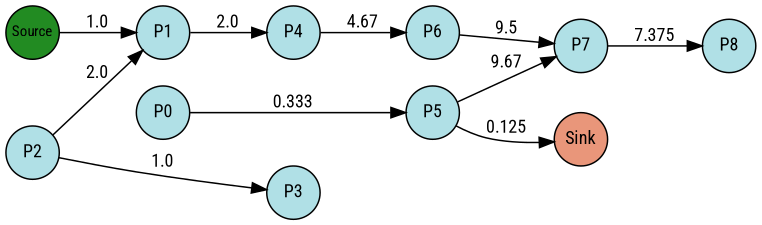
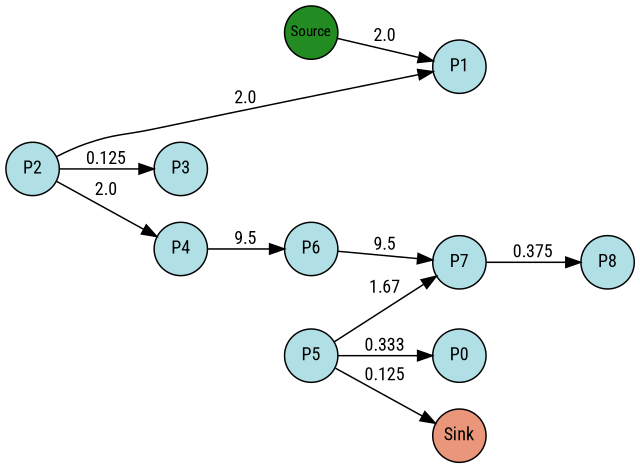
  digraph {
    fontname="Roboto Condensed"
    rankdir=LR
    splines=true
    node [fillcolor=powderblue fixedsize=true fontcolor=black fontname="Roboto Condensed" fontsize=12 margin=0 shape=circle style=filled]
    edge [fontcolor=black fontname="Roboto Condensed" fontsize=12 margin=0]
    n1 [fillcolor=forestgreen fontsize=10 label=Source width=0.5]
    n2 [label=P0 width=0.5]
    n3 [label=P1 width=0.5]
    n4 [label=P2 width=0.5]
    n5 [label=P3 width=0.5]
    n6 [label=P4 width=0.5]
    n7 [label=P5 width=0.5]
    n8 [label=P6 width=0.5]
    n9 [label=P7 width=0.5]
    n10 [label=P8 width=0.5]
    n11 [fillcolor=darksalmon label=Sink width=0.5]
    subgraph sub_1 {
      rank=same
      n1
    }
    subgraph sub_2 {
      rank=same
      n2
      n3
    }
    subgraph sub_3 {
      rank=same
      n4
    }
    subgraph sub_4 {
      rank=same
      n5
      n6
    }
    subgraph sub_5 {
      rank=same
      n7
      n8
    }
    subgraph sub_6 {
      rank=same
      n9
    }
    subgraph sub_7 {
      rank=same
      n10
    }
    subgraph sub_8 {
      rank=same
      n11
    }
-   n1 -> n3 [label=1.0]
-   n2 -> n7 [label=0.333]
+   n1 -> n3 [label=2.0]
+   n7 -> n2 [label=0.333]
    n4 -> n3 [label=2.0]
-   n4 -> n5 [label=1.0]
-   n3 -> n6 [label=2.0]
-   n6 -> n8 [label=4.67]
-   n7 -> n9 [label=9.67]
+   n4 -> n5 [label=0.125]
+   n4 -> n6 [label=2.0]
+   n6 -> n8 [label=9.5]
+   n7 -> n9 [label=1.67]
    n7 -> n11 [label=0.125]
    n8 -> n9 [label=9.5]
-   n9 -> n10 [label=7.375]
+   n9 -> n10 [label=0.375]
  }
